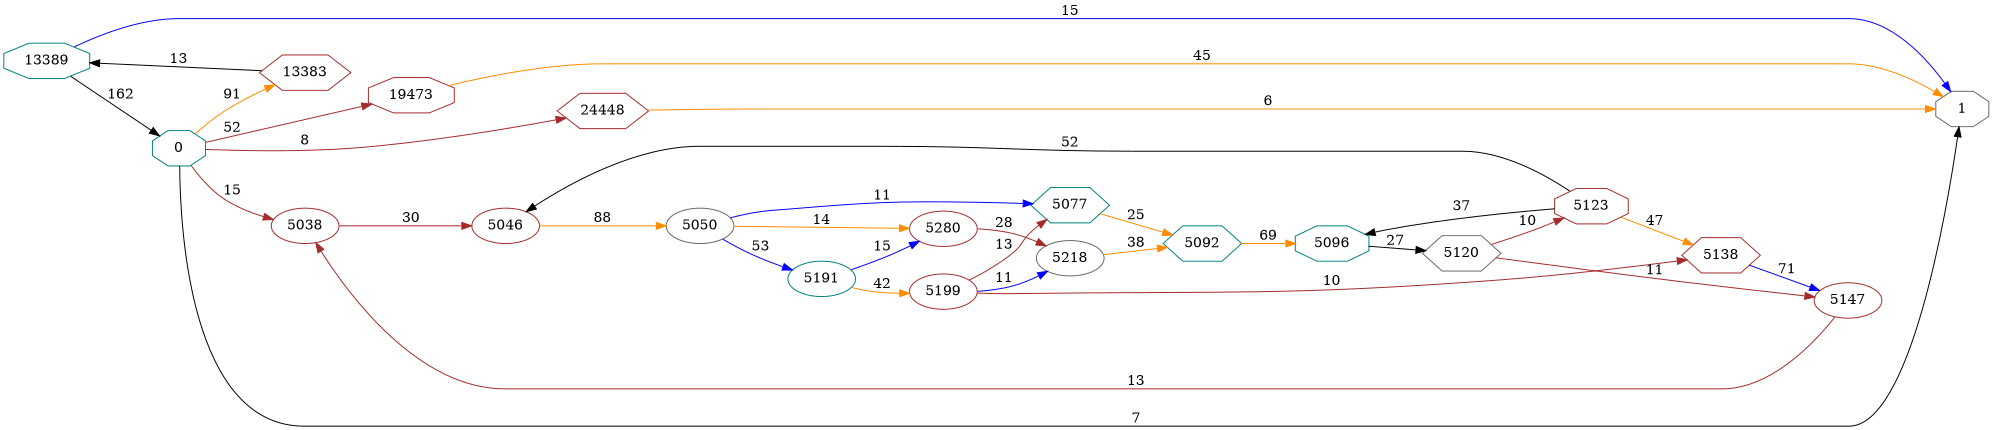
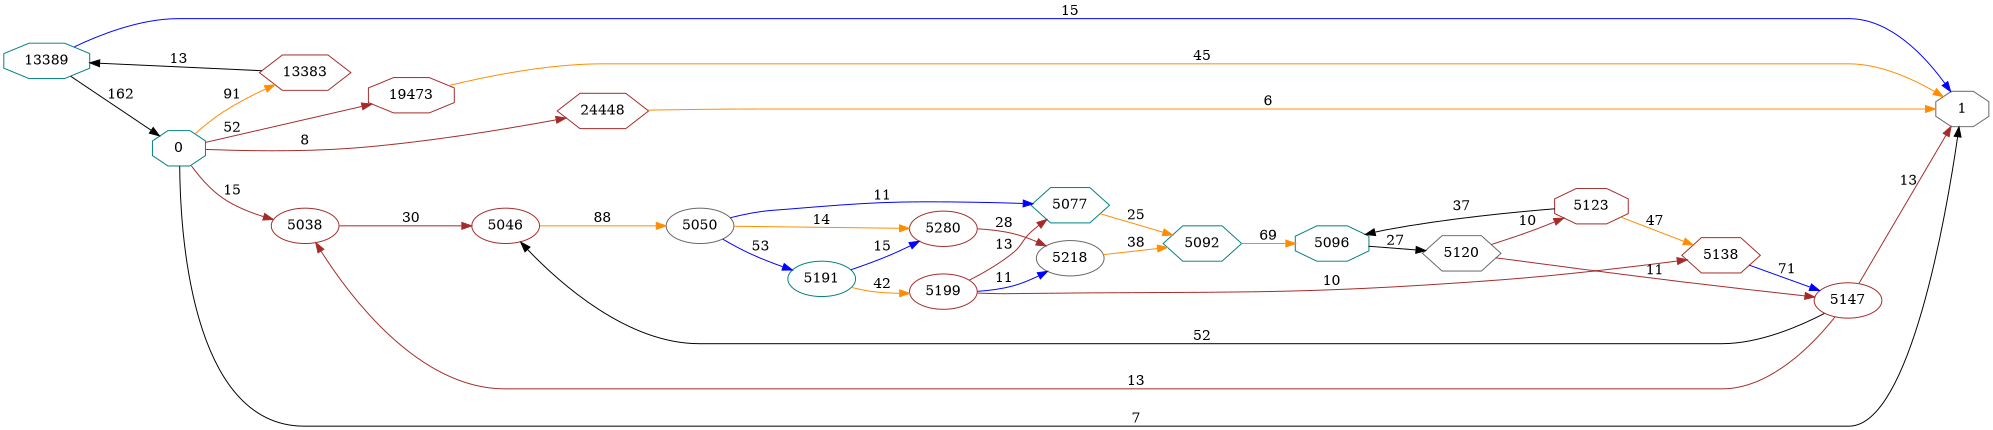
  digraph {
    rankdir=LR
    node [color=brown shape=ellipse]
    edge [color=brown]
    5038
    5046
    5050 [color=gray40]
    5077 [color=teal shape=hexagon]
    5191 [color=teal]
    5280
    5092 [color=teal shape=hexagon]
    5199
    5218 [color=gray40]
    5096 [color=teal shape=octagon]
    5138 [shape=hexagon]
    5120 [color=gray40 shape=hexagon]
    5123 [shape=octagon]
    5147
    1 [color=gray40 shape=octagon]
    13383 [shape=hexagon]
    13389 [color=teal shape=octagon]
    0 [color=teal shape=octagon]
    19473 [shape=octagon]
    24448 [shape=hexagon]
    5038 -> 5046 [label=30]
    5046 -> 5050 [color=darkorange label=88]
    5050 -> 5077 [color=blue label=11]
    5050 -> 5191 [color=blue label=53]
    5050 -> 5280 [color=darkorange label=14]
    5077 -> 5092 [color=darkorange label=25]
    5191 -> 5280 [color=blue label=15]
    5191 -> 5199 [color=darkorange label=42]
    5280 -> 5218 [label=28]
    5092 -> 5096 [color=darkorange label=69]
    5199 -> 5077 [label=13]
    5199 -> 5218 [color=blue label=11]
    5199 -> 5138 [label=10]
    5218 -> 5092 [color=darkorange label=38]
    5096 -> 5120 [color=black label=27]
    5138 -> 5147 [color=blue label=71]
    5120 -> 5123 [label=10]
    5120 -> 5147 [label=11]
    5123 -> 5096 [color=black label=37]
    5123 -> 5138 [color=darkorange label=47]
    5147 -> 5038 [label=13]
-   5123 -> 5046 [color=black label=52]
+   5147 -> 5046 [color=black label=52]
+   5147 -> 1 [label=13]
    13383 -> 13389 [color=black label=13]
    13389 -> 1 [color=blue label=15]
    13389 -> 0 [color=black label=162]
    0 -> 5038 [label=15]
    0 -> 1 [color=black label=7]
    0 -> 13383 [color=darkorange label=91]
    0 -> 19473 [label=52]
    0 -> 24448 [label=8]
    19473 -> 1 [color=darkorange label=45]
    24448 -> 1 [color=darkorange label=6]
  }
